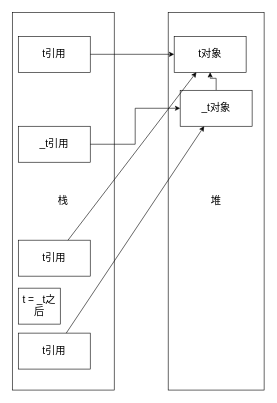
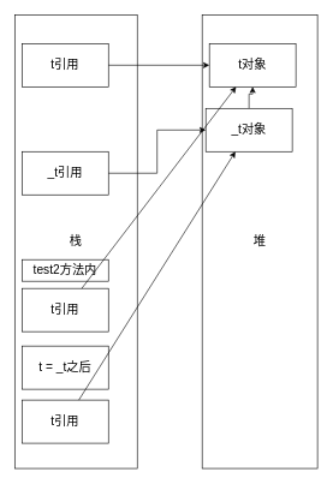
  <mxCell id="0" />
  <mxCell id="1" parent="0" />
  <mxCell id="2" value="栈" style="rounded=0;whiteSpace=wrap;html=1;fontSize=17;" vertex="1" parent="1"><mxGeometry x="20" y="20" width="170" height="630" as="geometry" /></mxCell>
  <mxCell id="3" value="t引用" style="rounded=0;whiteSpace=wrap;html=1;fontSize=17;" vertex="1" parent="1"><mxGeometry x="30" y="60" width="120" height="60" as="geometry" /></mxCell>
  <mxCell id="4" value="_t引用" style="rounded=0;whiteSpace=wrap;html=1;fontSize=17;" vertex="1" parent="1"><mxGeometry x="30" y="210" width="120" height="60" as="geometry" /></mxCell>
  <mxCell id="5" value="堆" style="rounded=0;whiteSpace=wrap;html=1;fontSize=17;" vertex="1" parent="1"><mxGeometry x="280" y="20" width="160" height="630" as="geometry" /></mxCell>
  <mxCell id="6" value="t对象" style="rounded=0;whiteSpace=wrap;html=1;fontSize=17;" vertex="1" parent="1"><mxGeometry x="290" y="60" width="120" height="60" as="geometry" /></mxCell>
  <mxCell id="7" style="edgeStyle=orthogonalEdgeStyle;rounded=0;orthogonalLoop=1;jettySize=auto;html=1;entryX=0;entryY=0.5;entryDx=0;entryDy=0;fontSize=17;" edge="1" parent="1" source="3" target="6"><mxGeometry relative="1" as="geometry" /></mxCell>
  <mxCell id="8" style="edgeStyle=orthogonalEdgeStyle;rounded=0;orthogonalLoop=1;jettySize=auto;html=1;fontSize=17;" edge="1" parent="1" source="9" target="6"><mxGeometry relative="1" as="geometry" /></mxCell>
- <mxCell id="9" value="_t对象" style="rounded=0;whiteSpace=wrap;html=1;fontSize=17;" vertex="1" parent="1"><mxGeometry x="300" y="150" width="120" height="60" as="geometry" /></mxCell>
+ <mxCell id="9" value="_t对象" style="rounded=0;whiteSpace=wrap;html=1;fontSize=17;" vertex="1" parent="1"><mxGeometry x="285" y="150" width="120" height="60" as="geometry" /></mxCell>
  <mxCell id="10" style="edgeStyle=orthogonalEdgeStyle;rounded=0;orthogonalLoop=1;jettySize=auto;html=1;fontSize=17;" edge="1" parent="1" source="4" target="9"><mxGeometry relative="1" as="geometry" /></mxCell>
+ <mxCell id="11" value="test2方法内" style="rounded=0;whiteSpace=wrap;html=1;fontSize=17;" vertex="1" parent="1"><mxGeometry x="30" y="360" width="120" height="30" as="geometry" /></mxCell>
  <mxCell id="12" value="t引用" style="rounded=0;whiteSpace=wrap;html=1;fontSize=17;" vertex="1" parent="1"><mxGeometry x="30" y="400" width="120" height="60" as="geometry" /></mxCell>
- <mxCell id="13" value="t = _t之后" style="rounded=0;whiteSpace=wrap;html=1;fontSize=17;" vertex="1" parent="1"><mxGeometry x="30" y="480" width="70" height="60" as="geometry" /></mxCell>
+ <mxCell id="13" value="t = _t之后" style="rounded=0;whiteSpace=wrap;html=1;fontSize=17;" vertex="1" parent="1"><mxGeometry x="30" y="480" width="120" height="60" as="geometry" /></mxCell>
  <mxCell id="14" value="t引用" style="rounded=0;whiteSpace=wrap;html=1;fontSize=17;" vertex="1" parent="1"><mxGeometry x="30" y="555" width="120" height="60" as="geometry" /></mxCell>
  <mxCell id="15" value="" style="endArrow=classic;html=1;fontSize=17;" edge="1" parent="1" source="14" target="9"><mxGeometry width="50" height="50" relative="1" as="geometry"><mxPoint x="350" y="350" as="sourcePoint" /><mxPoint x="400" y="300" as="targetPoint" /></mxGeometry></mxCell>
  <mxCell id="16" value="" style="endArrow=classic;html=1;fontSize=17;" edge="1" parent="1" source="12" target="6"><mxGeometry width="50" height="50" relative="1" as="geometry"><mxPoint x="350" y="350" as="sourcePoint" /><mxPoint x="400" y="300" as="targetPoint" /></mxGeometry></mxCell>
